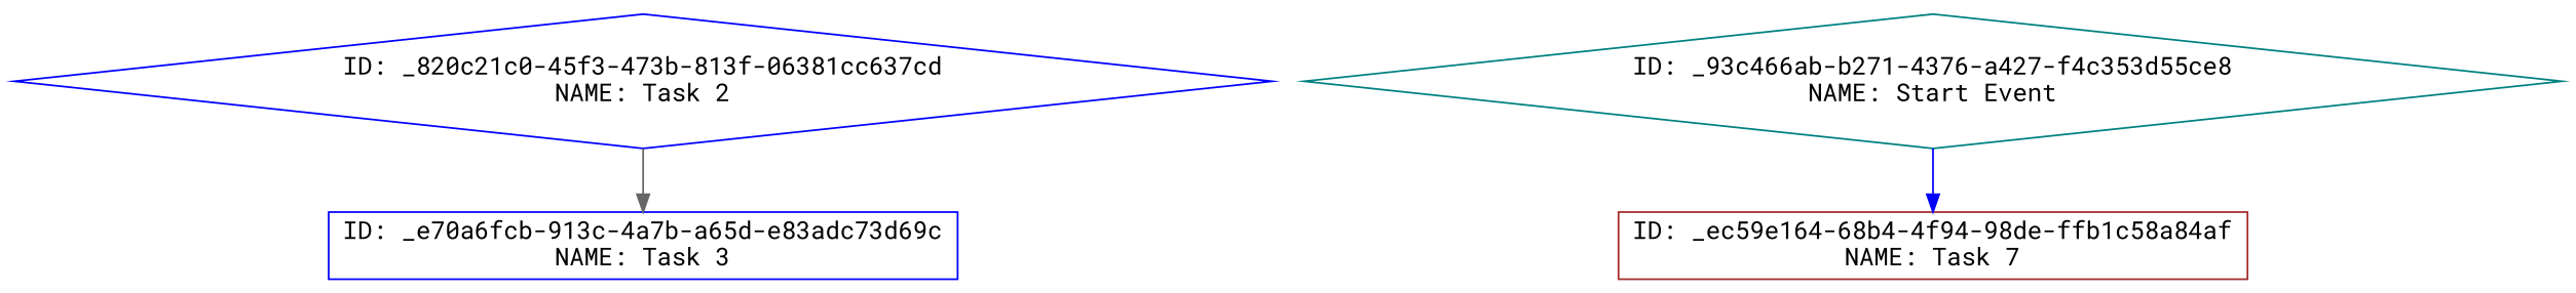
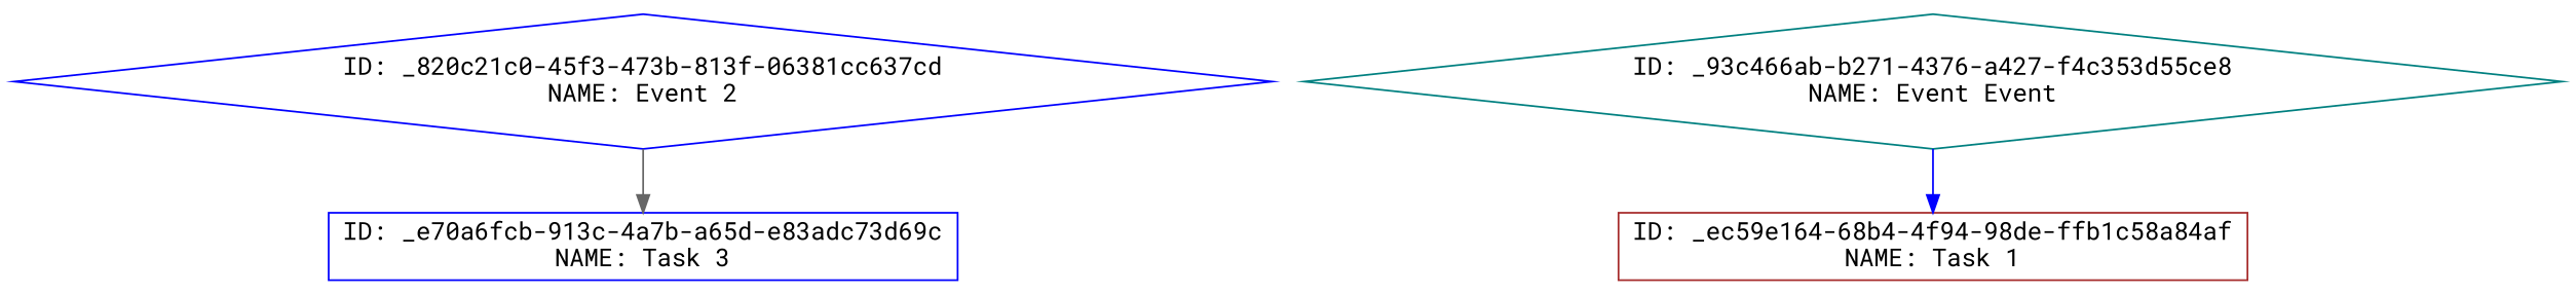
  digraph {
    bgcolor=white
    fontname="Roboto Mono"
    rankdir=TB
    node [color=blue fontname="Roboto Mono" shape=box]
    edge [fontname="Roboto Mono"]
    n1 [label="ID: _e70a6fcb-913c-4a7b-a65d-e83adc73d69c\nNAME: Task 3"]
-   n2 [color=teal label="ID: _93c466ab-b271-4376-a427-f4c353d55ce8\nNAME: Start Event" shape=diamond]
-   n3 [color=brown label="ID: _ec59e164-68b4-4f94-98de-ffb1c58a84af\nNAME: Task 7"]
-   n4 [label="ID: _820c21c0-45f3-473b-813f-06381cc637cd\nNAME: Task 2" shape=diamond]
+   n2 [color=teal label="ID: _93c466ab-b271-4376-a427-f4c353d55ce8\nNAME: Event Event" shape=diamond]
+   n3 [color=brown label="ID: _ec59e164-68b4-4f94-98de-ffb1c58a84af\nNAME: Task 1"]
+   n4 [label="ID: _820c21c0-45f3-473b-813f-06381cc637cd\nNAME: Event 2" shape=diamond]
    n2 -> n3 [color=blue]
    n4 -> n1 [color=gray40]
  }
